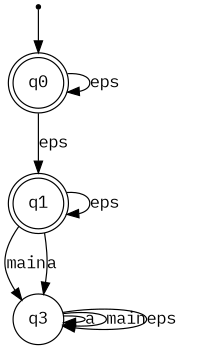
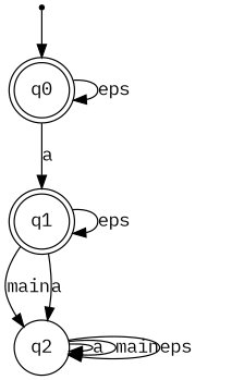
  digraph {
    fontname="IBM Plex Mono"
    rankdir=TB
    node [fontname="IBM Plex Mono" shape=doublecircle]
    edge [fontname="IBM Plex Mono"]
    q0
    q1
-   q2 [shape=circle label=q3]
+   q2 [shape=circle]
    point_q0 [shape=point]
    q0 -> q0 [label=eps]
-   q0 -> q1 [label=eps]
+   q0 -> q1 [label=a]
    q1 -> q1 [label=eps]
    q1 -> q2 [label=main]
    q1 -> q2 [label=a]
    q2 -> q2 [label=a]
    q2 -> q2 [label=main]
    q2 -> q2 [label=eps]
    point_q0 -> q0
  }
